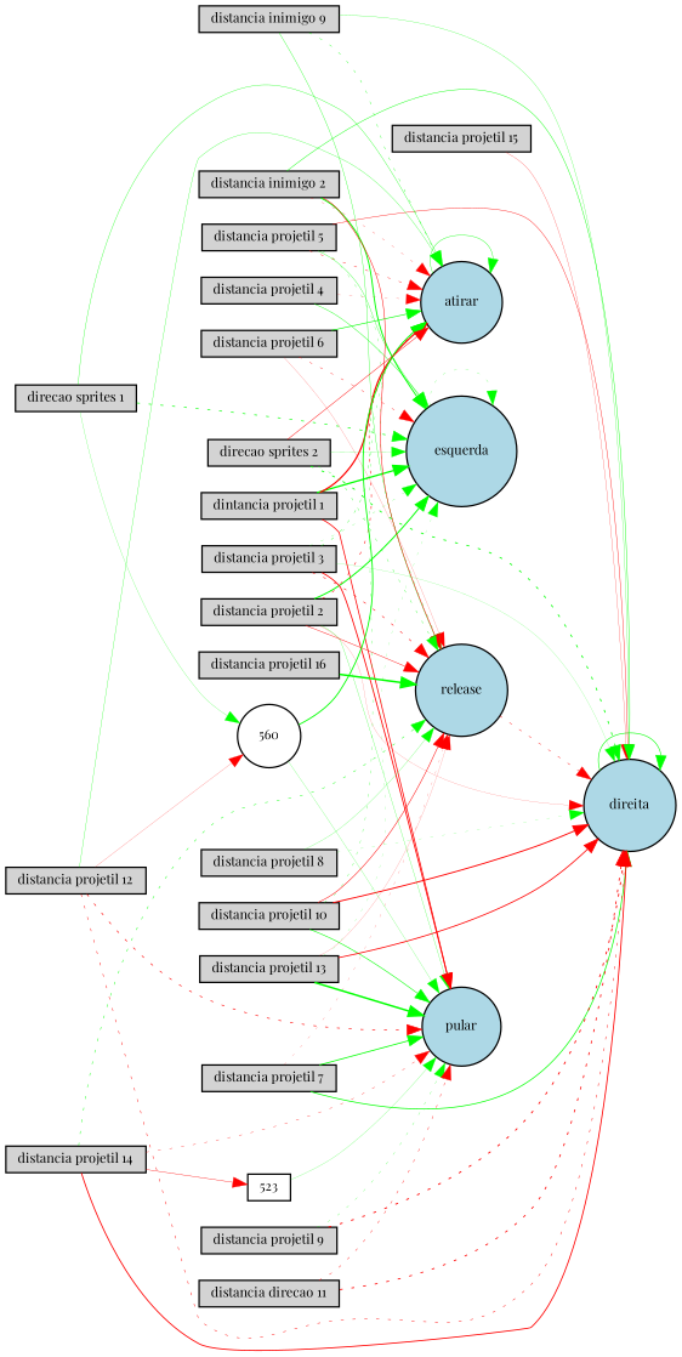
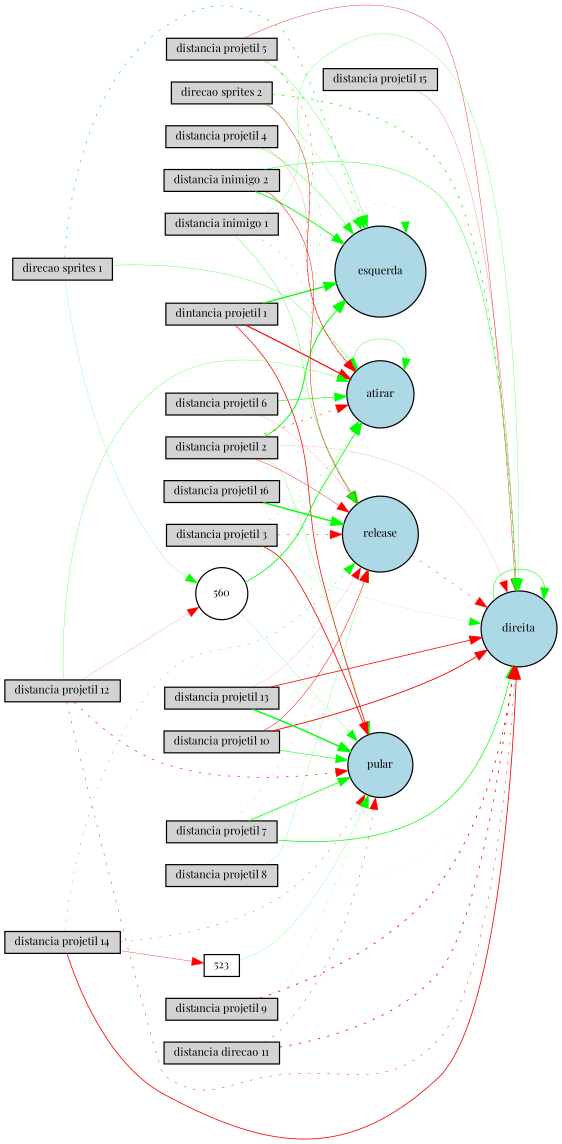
  digraph {
    fontname="Playfair Display"
    rankdir=LR
    node [fillcolor=lightgray fontname="Playfair Display" fontsize=9 shape=box style=filled]
    edge [color=green fontname="Playfair Display" style=solid]
    "dintancia projetil 1" [height=0.2 width=0.2]
    esquerda [fillcolor=lightblue height=0.2 shape=circle width=0.2]
    pular [fillcolor=lightblue height=0.2 shape=circle width=0.2]
    atirar [fillcolor=lightblue height=0.2 shape=circle width=0.2]
    direita [fillcolor=lightblue height=0.2 shape=circle width=0.2]
    "distancia projetil 2" [height=0.2 width=0.2]
    release [fillcolor=lightblue height=0.2 shape=circle width=0.2]
    "distancia projetil 3" [height=0.2 width=0.2]
    "distancia projetil 4" [height=0.2 width=0.2]
    "distancia projetil 5" [height=0.2 width=0.2]
    "distancia projetil 6" [height=0.2 width=0.2]
    "distancia projetil 7" [height=0.2 width=0.2]
    "distancia projetil 8" [height=0.2 width=0.2]
    "distancia projetil 9" [height=0.2 width=0.2]
    "distancia projetil 10" [height=0.2 width=0.2]
    n16 [height=0.2 label="distancia direcao 11" width=0.2]
    "distancia projetil 12" [height=0.2 width=0.2]
    560 [fillcolor=white height=0.2 shape=circle width=0.2]
    "distancia projetil 13" [height=0.2 width=0.2]
    "distancia projetil 14" [height=0.2 width=0.2]
    523 [fillcolor=white height=0.2 width=0.2]
    "distancia projetil 15" [height=0.2 width=0.2]
    "distancia projetil 16" [height=0.2 width=0.2]
-   "distancia inimigo 1" [height=0.2 width=0.2 label="distancia inimigo 9"]
+   "distancia inimigo 1" [height=0.2 width=0.2]
    "distancia inimigo 2" [height=0.2 width=0.2]
    "direcao sprites 1" [height=0.2 width=0.2]
    "direcao sprites 2" [height=0.2 width=0.2]
    "dintancia projetil 1" -> esquerda [penwidth=1.02271418605]
    "dintancia projetil 1" -> pular [color=red penwidth=0.605857600145]
    "dintancia projetil 1" -> atirar [color=red penwidth=0.962305831245]
    esquerda -> esquerda [penwidth=0.143893585547 style=dotted]
    atirar -> atirar [penwidth=0.293942940987]
    direita -> direita [penwidth=0.458640616768]
    "distancia projetil 2" -> esquerda [penwidth=0.770606027136]
    "distancia projetil 2" -> pular [penwidth=0.182786023505]
    "distancia projetil 2" -> atirar [color=red penwidth=0.421122162832 style=dotted]
    "distancia projetil 2" -> direita [color=red penwidth=0.100525705938]
    "distancia projetil 2" -> release [color=red penwidth=0.324840612897]
    release -> direita [color=red penwidth=0.315600624509 style=dotted]
    "distancia projetil 3" -> esquerda [penwidth=0.147197314427 style=dotted]
    "distancia projetil 3" -> pular [color=red penwidth=0.668315732292]
    "distancia projetil 3" -> atirar [penwidth=0.26871347701 style=dotted]
    "distancia projetil 3" -> direita [penwidth=0.107208869066]
    "distancia projetil 3" -> release [color=red penwidth=0.418274265674 style=dotted]
    "distancia projetil 4" -> esquerda [penwidth=0.303182389562]
-   "distancia projetil 4" -> atirar [color=red penwidth=0.140719635516 style=dotted]
+   "distancia projetil 4" -> atirar [color=red penwidth=0.140719635516]
    "distancia projetil 5" -> esquerda [penwidth=0.242787164779]
    "distancia projetil 5" -> atirar [color=red penwidth=0.303890474455 style=dotted]
    "distancia projetil 5" -> direita [color=red penwidth=0.307326297183]
    "distancia projetil 5" -> release [penwidth=0.188614376847 style=dotted]
-   "distancia projetil 6" -> esquerda [color=red penwidth=0.278700943037 style=dotted]
    "distancia projetil 6" -> atirar [penwidth=0.481199805866]
    "distancia projetil 6" -> release [color=red penwidth=0.116850175393]
    "distancia projetil 7" -> pular [penwidth=0.617255733369]
    "distancia projetil 7" -> direita [penwidth=0.569670918095]
    "distancia projetil 7" -> release [color=red penwidth=0.116836335464 style=dotted]
    "distancia projetil 8" -> direita [penwidth=0.118099688387 style=dotted]
    "distancia projetil 8" -> release [penwidth=0.151716092608]
    "distancia projetil 9" -> pular [penwidth=0.173473473369 style=dotted]
    "distancia projetil 9" -> direita [color=red penwidth=0.696381786787 style=dotted]
    "distancia projetil 10" -> pular [penwidth=0.441319107204]
    "distancia projetil 10" -> atirar [penwidth=0.204490613841 style=dotted]
    "distancia projetil 10" -> direita [color=red penwidth=0.736054016291]
    "distancia projetil 10" -> release [color=red penwidth=0.39868100685]
    n16 -> pular [color=red penwidth=0.296448223955 style=dotted]
    n16 -> direita [color=red penwidth=0.634064375183 style=dotted]
    "distancia projetil 12" -> pular [color=red penwidth=0.489193952654 style=dotted]
    "distancia projetil 12" -> atirar [penwidth=0.214902877107]
    "distancia projetil 12" -> direita [color=red penwidth=0.351236375469 style=dotted]
    "distancia projetil 12" -> 560 [color=red penwidth=0.127018725785]
    560 -> pular [penwidth=0.143491687336]
    560 -> atirar [penwidth=0.694271089118]
    "distancia projetil 13" -> esquerda [penwidth=0.109526639366 style=dotted]
    "distancia projetil 13" -> pular [penwidth=1.1767731108]
    "distancia projetil 13" -> direita [color=red penwidth=0.634650346245]
    "distancia projetil 13" -> release [color=red penwidth=0.101658670036]
    "distancia projetil 14" -> pular [color=red penwidth=0.248840564376 style=dotted]
    "distancia projetil 14" -> direita [color=red penwidth=0.668777609753]
    "distancia projetil 14" -> release [penwidth=0.335572043441 style=dotted]
    "distancia projetil 14" -> 523 [color=red penwidth=0.278137711091]
    523 -> pular [penwidth=0.144674566867]
    "distancia projetil 15" -> direita [color=red penwidth=0.171448670985]
    "distancia projetil 16" -> release [penwidth=1.18444786218]
    "distancia inimigo 1" -> atirar [penwidth=0.265521722079 style=dotted]
    "distancia inimigo 1" -> direita [penwidth=0.191365485717]
    "distancia inimigo 1" -> release [penwidth=0.257250171243]
    "distancia inimigo 2" -> esquerda [penwidth=0.75162257901]
    "distancia inimigo 2" -> atirar [color=red penwidth=0.163815753361 style=dotted]
    "distancia inimigo 2" -> direita [penwidth=0.339037382562]
    "distancia inimigo 2" -> release [color=red penwidth=0.393274964581]
    "direcao sprites 1" -> esquerda [penwidth=0.519845131843 style=dotted]
    "direcao sprites 1" -> atirar [penwidth=0.254709974549]
    "direcao sprites 1" -> 560 [penwidth=0.149161132209]
    "direcao sprites 2" -> esquerda [penwidth=0.135397454544]
    "direcao sprites 2" -> atirar [color=red penwidth=0.354851599879]
    "direcao sprites 2" -> direita [penwidth=0.635572127242 style=dotted]
    "direcao sprites 2" -> release [penwidth=0.239035589137 style=dotted]
  }
